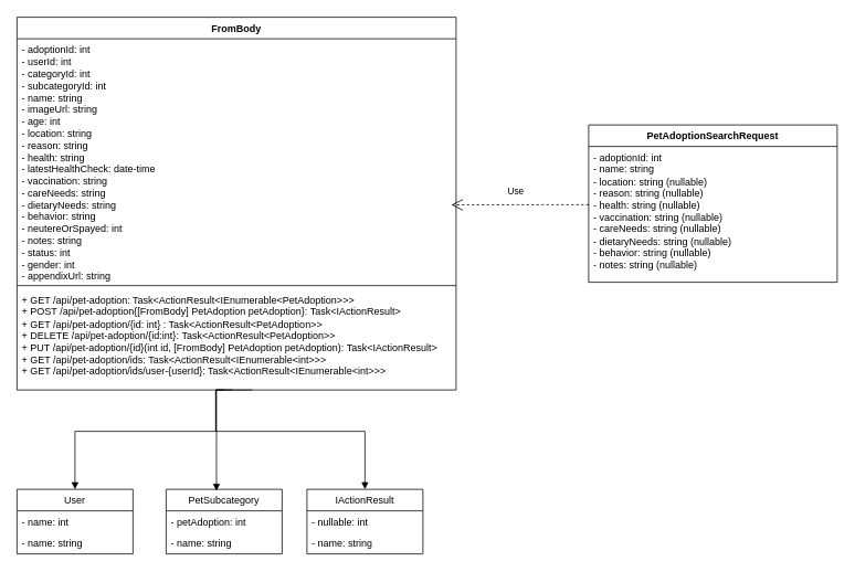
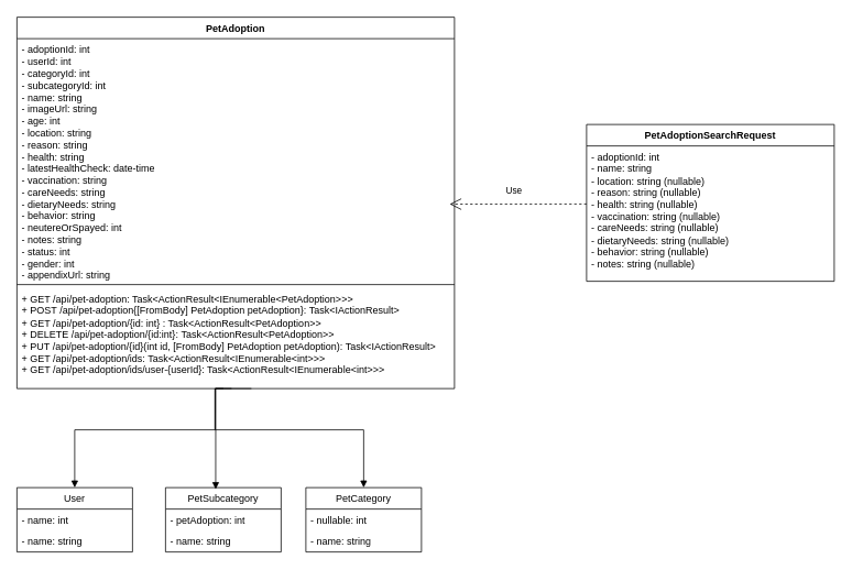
  <mxCell id="0" />
  <mxCell id="1" parent="0" />
- <mxCell id="2" value="FromBody" style="swimlane;fontStyle=1;align=center;verticalAlign=top;childLayout=stackLayout;horizontal=1;startSize=26;horizontalStack=0;resizeParent=1;resizeParentMax=0;resizeLast=0;collapsible=1;marginBottom=0;whiteSpace=wrap;html=1;" parent="1" vertex="1"><mxGeometry x="20" y="20" width="530" height="450" as="geometry"><mxRectangle x="330" y="250" width="110" height="30" as="alternateBounds" /></mxGeometry></mxCell>
+ <mxCell id="2" value="PetAdoption" style="swimlane;fontStyle=1;align=center;verticalAlign=top;childLayout=stackLayout;horizontal=1;startSize=26;horizontalStack=0;resizeParent=1;resizeParentMax=0;resizeLast=0;collapsible=1;marginBottom=0;whiteSpace=wrap;html=1;" parent="1" vertex="1"><mxGeometry x="20" y="20" width="530" height="450" as="geometry"><mxRectangle x="330" y="250" width="110" height="30" as="alternateBounds" /></mxGeometry></mxCell>
  <mxCell id="3" value="- adoptionId: int&lt;div&gt;- userId: int&lt;/div&gt;&lt;div&gt;- categoryId: int&lt;/div&gt;&lt;div&gt;- subcategoryId: int&lt;/div&gt;&lt;div&gt;- name: string&lt;/div&gt;&lt;div&gt;- imageUrl: string&lt;/div&gt;&lt;div&gt;- age: int&lt;/div&gt;&lt;div&gt;- location: string&lt;/div&gt;&lt;div&gt;- reason: string&lt;/div&gt;&lt;div&gt;- health: string&lt;/div&gt;&lt;div&gt;- latestHealthCheck: date-time&lt;/div&gt;&lt;div&gt;- vaccination: string&lt;/div&gt;&lt;div&gt;- careNeeds: string&lt;/div&gt;&lt;div&gt;- dietaryNeeds: string&lt;/div&gt;&lt;div&gt;- behavior: string&lt;/div&gt;&lt;div&gt;- neutereOrSpayed: int&lt;/div&gt;&lt;div&gt;- notes: string&lt;/div&gt;&lt;div&gt;- status: int&lt;/div&gt;&lt;div&gt;- gender: int&lt;/div&gt;&lt;div&gt;- appendixUrl: string&lt;/div&gt;" style="text;strokeColor=none;fillColor=none;align=left;verticalAlign=top;spacingLeft=4;spacingRight=4;overflow=hidden;rotatable=0;points=[[0,0.5],[1,0.5]];portConstraint=eastwest;whiteSpace=wrap;html=1;" parent="2" vertex="1"><mxGeometry y="26" width="530" height="294" as="geometry" /></mxCell>
  <mxCell id="4" value="" style="line;strokeWidth=1;fillColor=none;align=left;verticalAlign=middle;spacingTop=-1;spacingLeft=3;spacingRight=3;rotatable=0;labelPosition=right;points=[];portConstraint=eastwest;strokeColor=inherit;" parent="2" vertex="1"><mxGeometry y="320" width="530" height="8" as="geometry" /></mxCell>
  <mxCell id="5" value="&lt;span class=&quot;hljs-string&quot;&gt;+&lt;/span&gt; &lt;span class=&quot;hljs-string&quot;&gt;GET&lt;/span&gt; &lt;span class=&quot;hljs-string&quot;&gt;/api/pet-adoption: Task&amp;lt;ActionResult&amp;lt;IEnumerable&amp;lt;PetAdoption&amp;gt;&amp;gt;&amp;gt;&lt;/span&gt;&lt;div&gt;&lt;span class=&quot;hljs-string&quot;&gt;&lt;span class=&quot;hljs-string&quot;&gt;+&lt;/span&gt; &lt;span class=&quot;hljs-string&quot;&gt;POST&lt;/span&gt; &lt;span class=&quot;hljs-string&quot;&gt;/api/pet-adoption{[FromBody] PetAdoption petAdoption}&lt;/span&gt;&lt;span class=&quot;hljs-string&quot;&gt;:&lt;/span&gt;&amp;nbsp;Task&amp;lt;IActionResult&amp;gt;&lt;br&gt;&lt;/span&gt;&lt;/div&gt;&lt;div&gt;&lt;span class=&quot;hljs-string&quot;&gt;&lt;span class=&quot;hljs-string&quot;&gt;&lt;span class=&quot;hljs-string&quot;&gt;+&lt;/span&gt; &lt;span class=&quot;hljs-string&quot;&gt;GET&lt;/span&gt; &lt;span class=&quot;hljs-string&quot;&gt;/api/pet-adoption/{id: int} &lt;/span&gt;&lt;/span&gt;&lt;/span&gt;&lt;span style=&quot;background-color: initial;&quot; class=&quot;hljs-string&quot;&gt;:&lt;/span&gt;&lt;span style=&quot;background-color: initial;&quot;&gt; &lt;/span&gt;&lt;span style=&quot;background-color: initial;&quot; class=&quot;hljs-string&quot;&gt;Task&amp;lt;ActionResult&amp;lt;PetAdoption&amp;gt;&amp;gt;&lt;/span&gt;&lt;/div&gt;&lt;div&gt;&lt;span class=&quot;hljs-string&quot;&gt;&lt;span class=&quot;hljs-string&quot;&gt;+&lt;/span&gt; &lt;span class=&quot;hljs-string&quot;&gt;DELETE&lt;/span&gt; &lt;span class=&quot;hljs-string&quot;&gt;/api/pet-adoption/{id:int}&lt;/span&gt;&lt;span class=&quot;hljs-string&quot;&gt;:&lt;/span&gt;&amp;nbsp;&lt;span style=&quot;background-color: initial;&quot;&gt;Task&amp;lt;ActionResult&amp;lt;PetAdoption&amp;gt;&amp;gt;&lt;/span&gt;&lt;br&gt;&lt;/span&gt;&lt;/div&gt;&lt;div&gt;&lt;span class=&quot;hljs-string&quot;&gt;&lt;span class=&quot;hljs-string&quot;&gt;&lt;span class=&quot;hljs-string&quot;&gt;+&lt;/span&gt; &lt;span class=&quot;hljs-string&quot;&gt;PUT&lt;/span&gt; &lt;span class=&quot;hljs-string&quot;&gt;/api/pet-adoption/{id}(&lt;/span&gt;&lt;span class=&quot;hljs-string&quot;&gt;int id, [FromBody] PetAdoption petAdoption):&lt;/span&gt;&amp;nbsp;&lt;span style=&quot;background-color: initial;&quot;&gt;Task&amp;lt;IActionResult&amp;gt;&lt;/span&gt;&lt;br&gt;&lt;/span&gt;&lt;/span&gt;&lt;/div&gt;&lt;div&gt;&lt;span class=&quot;hljs-string&quot;&gt;&lt;span class=&quot;hljs-string&quot;&gt;&lt;span class=&quot;hljs-string&quot;&gt;&lt;span class=&quot;hljs-string&quot;&gt;+&lt;/span&gt; &lt;span class=&quot;hljs-string&quot;&gt;GET&lt;/span&gt; &lt;span class=&quot;hljs-string&quot;&gt;/api/pet-adoption/ids:&lt;/span&gt;&amp;nbsp;Task&amp;lt;ActionResult&amp;lt;IEnumerable&amp;lt;int&amp;gt;&amp;gt;&amp;gt;&lt;br&gt;&lt;/span&gt;&lt;/span&gt;&lt;/span&gt;&lt;/div&gt;&lt;div&gt;&lt;span class=&quot;hljs-string&quot;&gt;&lt;span class=&quot;hljs-string&quot;&gt;&lt;span class=&quot;hljs-string&quot;&gt;&lt;span class=&quot;hljs-string&quot;&gt;+&lt;/span&gt; &lt;span class=&quot;hljs-string&quot;&gt;GET&lt;/span&gt; &lt;span class=&quot;hljs-string&quot;&gt;/api/pet-adoption/ids/user-{userId}&lt;/span&gt;&lt;span class=&quot;hljs-string&quot;&gt;:&lt;/span&gt; &lt;span class=&quot;hljs-string&quot;&gt;Task&amp;lt;ActionResult&amp;lt;IEnumerable&amp;lt;int&amp;gt;&amp;gt;&amp;gt;&lt;/span&gt;&lt;br&gt;&lt;/span&gt;&lt;/span&gt;&lt;/span&gt;&lt;/div&gt;" style="text;strokeColor=none;fillColor=none;align=left;verticalAlign=top;spacingLeft=4;spacingRight=4;overflow=hidden;rotatable=0;points=[[0,0.5],[1,0.5]];portConstraint=eastwest;whiteSpace=wrap;html=1;" parent="2" vertex="1"><mxGeometry y="328" width="530" height="122" as="geometry" /></mxCell>
  <mxCell id="6" value="PetAdoptionSearchRequest" style="swimlane;fontStyle=1;align=center;verticalAlign=top;childLayout=stackLayout;horizontal=1;startSize=26;horizontalStack=0;resizeParent=1;resizeParentMax=0;resizeLast=0;collapsible=1;marginBottom=0;whiteSpace=wrap;html=1;" parent="1" vertex="1"><mxGeometry x="710" y="150" width="300" height="190" as="geometry" /></mxCell>
  <mxCell id="7" value="- adoptionId: int&lt;br&gt;- name: &lt;span class=&quot;hljs-built_in&quot;&gt;string&lt;/span&gt;&amp;nbsp;&lt;br&gt;- location: &lt;span class=&quot;hljs-built_in&quot;&gt;string&lt;/span&gt; (nullable)&lt;br&gt;- reason: &lt;span class=&quot;hljs-built_in&quot;&gt;string&lt;/span&gt; (nullable)&lt;br&gt;- health: &lt;span class=&quot;hljs-built_in&quot;&gt;string&lt;/span&gt; (nullable)&lt;br&gt;- vaccination: &lt;span class=&quot;hljs-built_in&quot;&gt;string&lt;/span&gt; (nullable)&lt;br&gt;- careNeeds: &lt;span class=&quot;hljs-built_in&quot;&gt;string&lt;/span&gt; (nullable)&lt;br&gt;- dietaryNeeds: &lt;span class=&quot;hljs-built_in&quot;&gt;string&lt;/span&gt; (nullable)&lt;br&gt;- behavior: &lt;span class=&quot;hljs-built_in&quot;&gt;string&lt;/span&gt; (nullable)&lt;br&gt;- notes: &lt;span class=&quot;hljs-built_in&quot;&gt;string&lt;/span&gt; (nullable)" style="text;strokeColor=none;fillColor=none;align=left;verticalAlign=top;spacingLeft=4;spacingRight=4;overflow=hidden;rotatable=0;points=[[0,0.5],[1,0.5]];portConstraint=eastwest;whiteSpace=wrap;html=1;" parent="6" vertex="1"><mxGeometry y="26" width="300" height="164" as="geometry" /></mxCell>
  <mxCell id="8" value="User" style="swimlane;fontStyle=0;childLayout=stackLayout;horizontal=1;startSize=26;fillColor=none;horizontalStack=0;resizeParent=1;resizeParentMax=0;resizeLast=0;collapsible=1;marginBottom=0;whiteSpace=wrap;html=1;" parent="1" vertex="1"><mxGeometry x="20" y="590" width="140" height="78" as="geometry" /></mxCell>
  <mxCell id="9" value="- name: int" style="text;strokeColor=none;fillColor=none;align=left;verticalAlign=top;spacingLeft=4;spacingRight=4;overflow=hidden;rotatable=0;points=[[0,0.5],[1,0.5]];portConstraint=eastwest;whiteSpace=wrap;html=1;" parent="8" vertex="1"><mxGeometry y="26" width="140" height="26" as="geometry" /></mxCell>
  <mxCell id="10" value="- name: string" style="text;strokeColor=none;fillColor=none;align=left;verticalAlign=top;spacingLeft=4;spacingRight=4;overflow=hidden;rotatable=0;points=[[0,0.5],[1,0.5]];portConstraint=eastwest;whiteSpace=wrap;html=1;" parent="8" vertex="1"><mxGeometry y="52" width="140" height="26" as="geometry" /></mxCell>
- <mxCell id="11" value="IActionResult" style="swimlane;fontStyle=0;childLayout=stackLayout;horizontal=1;startSize=26;fillColor=none;horizontalStack=0;resizeParent=1;resizeParentMax=0;resizeLast=0;collapsible=1;marginBottom=0;whiteSpace=wrap;html=1;" parent="1" vertex="1"><mxGeometry x="370" y="590" width="140" height="78" as="geometry" /></mxCell>
+ <mxCell id="11" value="PetCategory" style="swimlane;fontStyle=0;childLayout=stackLayout;horizontal=1;startSize=26;fillColor=none;horizontalStack=0;resizeParent=1;resizeParentMax=0;resizeLast=0;collapsible=1;marginBottom=0;whiteSpace=wrap;html=1;" parent="1" vertex="1"><mxGeometry x="370" y="590" width="140" height="78" as="geometry" /></mxCell>
  <mxCell id="12" value="- nullable: int" style="text;strokeColor=none;fillColor=none;align=left;verticalAlign=top;spacingLeft=4;spacingRight=4;overflow=hidden;rotatable=0;points=[[0,0.5],[1,0.5]];portConstraint=eastwest;whiteSpace=wrap;html=1;" parent="11" vertex="1"><mxGeometry y="26" width="140" height="26" as="geometry" /></mxCell>
  <mxCell id="13" value="- name: string" style="text;strokeColor=none;fillColor=none;align=left;verticalAlign=top;spacingLeft=4;spacingRight=4;overflow=hidden;rotatable=0;points=[[0,0.5],[1,0.5]];portConstraint=eastwest;whiteSpace=wrap;html=1;" parent="11" vertex="1"><mxGeometry y="52" width="140" height="26" as="geometry" /></mxCell>
  <mxCell id="14" value="PetSubcategory" style="swimlane;fontStyle=0;childLayout=stackLayout;horizontal=1;startSize=26;fillColor=none;horizontalStack=0;resizeParent=1;resizeParentMax=0;resizeLast=0;collapsible=1;marginBottom=0;whiteSpace=wrap;html=1;" parent="1" vertex="1"><mxGeometry x="200" y="590" width="140" height="78" as="geometry" /></mxCell>
  <mxCell id="15" value="- petAdoption: int" style="text;strokeColor=none;fillColor=none;align=left;verticalAlign=top;spacingLeft=4;spacingRight=4;overflow=hidden;rotatable=0;points=[[0,0.5],[1,0.5]];portConstraint=eastwest;whiteSpace=wrap;html=1;" parent="14" vertex="1"><mxGeometry y="26" width="140" height="26" as="geometry" /></mxCell>
  <mxCell id="16" value="- name: string" style="text;strokeColor=none;fillColor=none;align=left;verticalAlign=top;spacingLeft=4;spacingRight=4;overflow=hidden;rotatable=0;points=[[0,0.5],[1,0.5]];portConstraint=eastwest;whiteSpace=wrap;html=1;" parent="14" vertex="1"><mxGeometry y="52" width="140" height="26" as="geometry" /></mxCell>
  <mxCell id="17" value="Use" style="endArrow=open;endSize=12;dashed=1;html=1;rounded=0;entryX=0.989;entryY=0.682;entryDx=0;entryDy=0;entryPerimeter=0;exitX=0;exitY=0.429;exitDx=0;exitDy=0;exitPerimeter=0;" parent="1" source="7" target="3" edge="1"><mxGeometry x="0.069" y="-16" width="160" relative="1" as="geometry"><mxPoint x="588" y="246" as="sourcePoint" /><mxPoint x="680" y="210" as="targetPoint" /><mxPoint x="1" as="offset" /></mxGeometry></mxCell>
  <mxCell id="18" value="" style="endArrow=block;endFill=1;html=1;edgeStyle=orthogonalEdgeStyle;align=left;verticalAlign=top;rounded=0;entryX=0.5;entryY=0;entryDx=0;entryDy=0;" parent="1" target="8" edge="1"><mxGeometry x="-1" relative="1" as="geometry"><mxPoint x="304" y="470" as="sourcePoint" /><mxPoint x="690" y="430" as="targetPoint" /><Array as="points"><mxPoint x="260" y="470" /><mxPoint x="260" y="520" /><mxPoint x="90" y="520" /></Array></mxGeometry></mxCell>
  <mxCell id="19" value="" style="endArrow=block;endFill=1;html=1;edgeStyle=orthogonalEdgeStyle;align=left;verticalAlign=top;rounded=0;entryX=0.5;entryY=0;entryDx=0;entryDy=0;" parent="1" target="11" edge="1"><mxGeometry x="-0.649" y="-76" relative="1" as="geometry"><mxPoint x="270" y="470" as="sourcePoint" /><mxPoint x="740" y="470" as="targetPoint" /><Array as="points"><mxPoint x="260" y="470" /><mxPoint x="260" y="520" /><mxPoint x="440" y="520" /></Array><mxPoint x="-70" y="-46" as="offset" /></mxGeometry></mxCell>
  <mxCell id="20" value="" style="endArrow=block;endFill=1;html=1;edgeStyle=orthogonalEdgeStyle;align=left;verticalAlign=top;rounded=0;entryX=0.434;entryY=0.025;entryDx=0;entryDy=0;entryPerimeter=0;" parent="1" target="14" edge="1"><mxGeometry x="-1" relative="1" as="geometry"><mxPoint x="280" y="470" as="sourcePoint" /><mxPoint x="530" y="560" as="targetPoint" /><Array as="points"><mxPoint x="261" y="470" /></Array></mxGeometry></mxCell>
